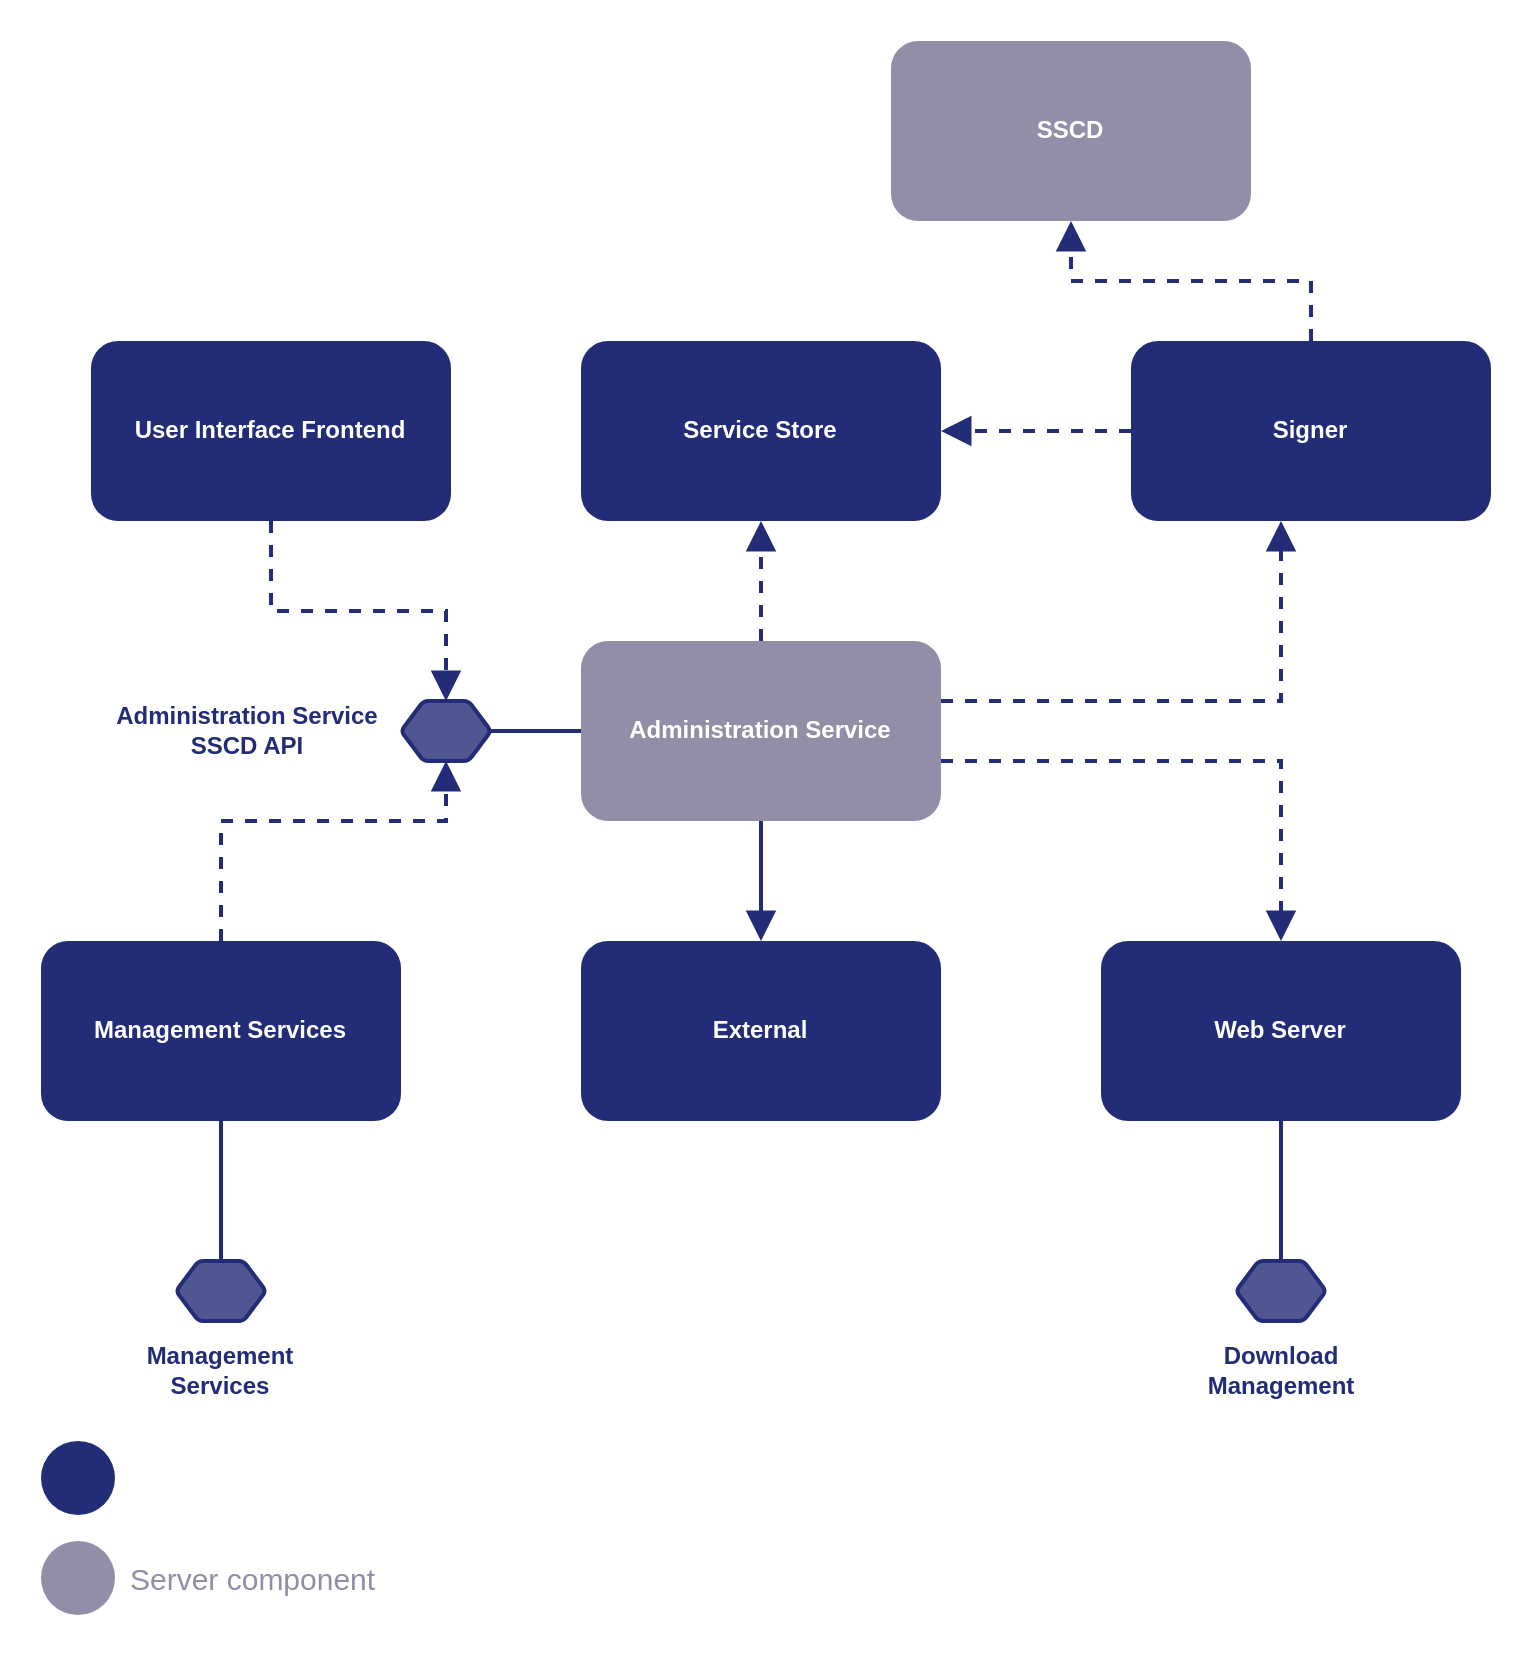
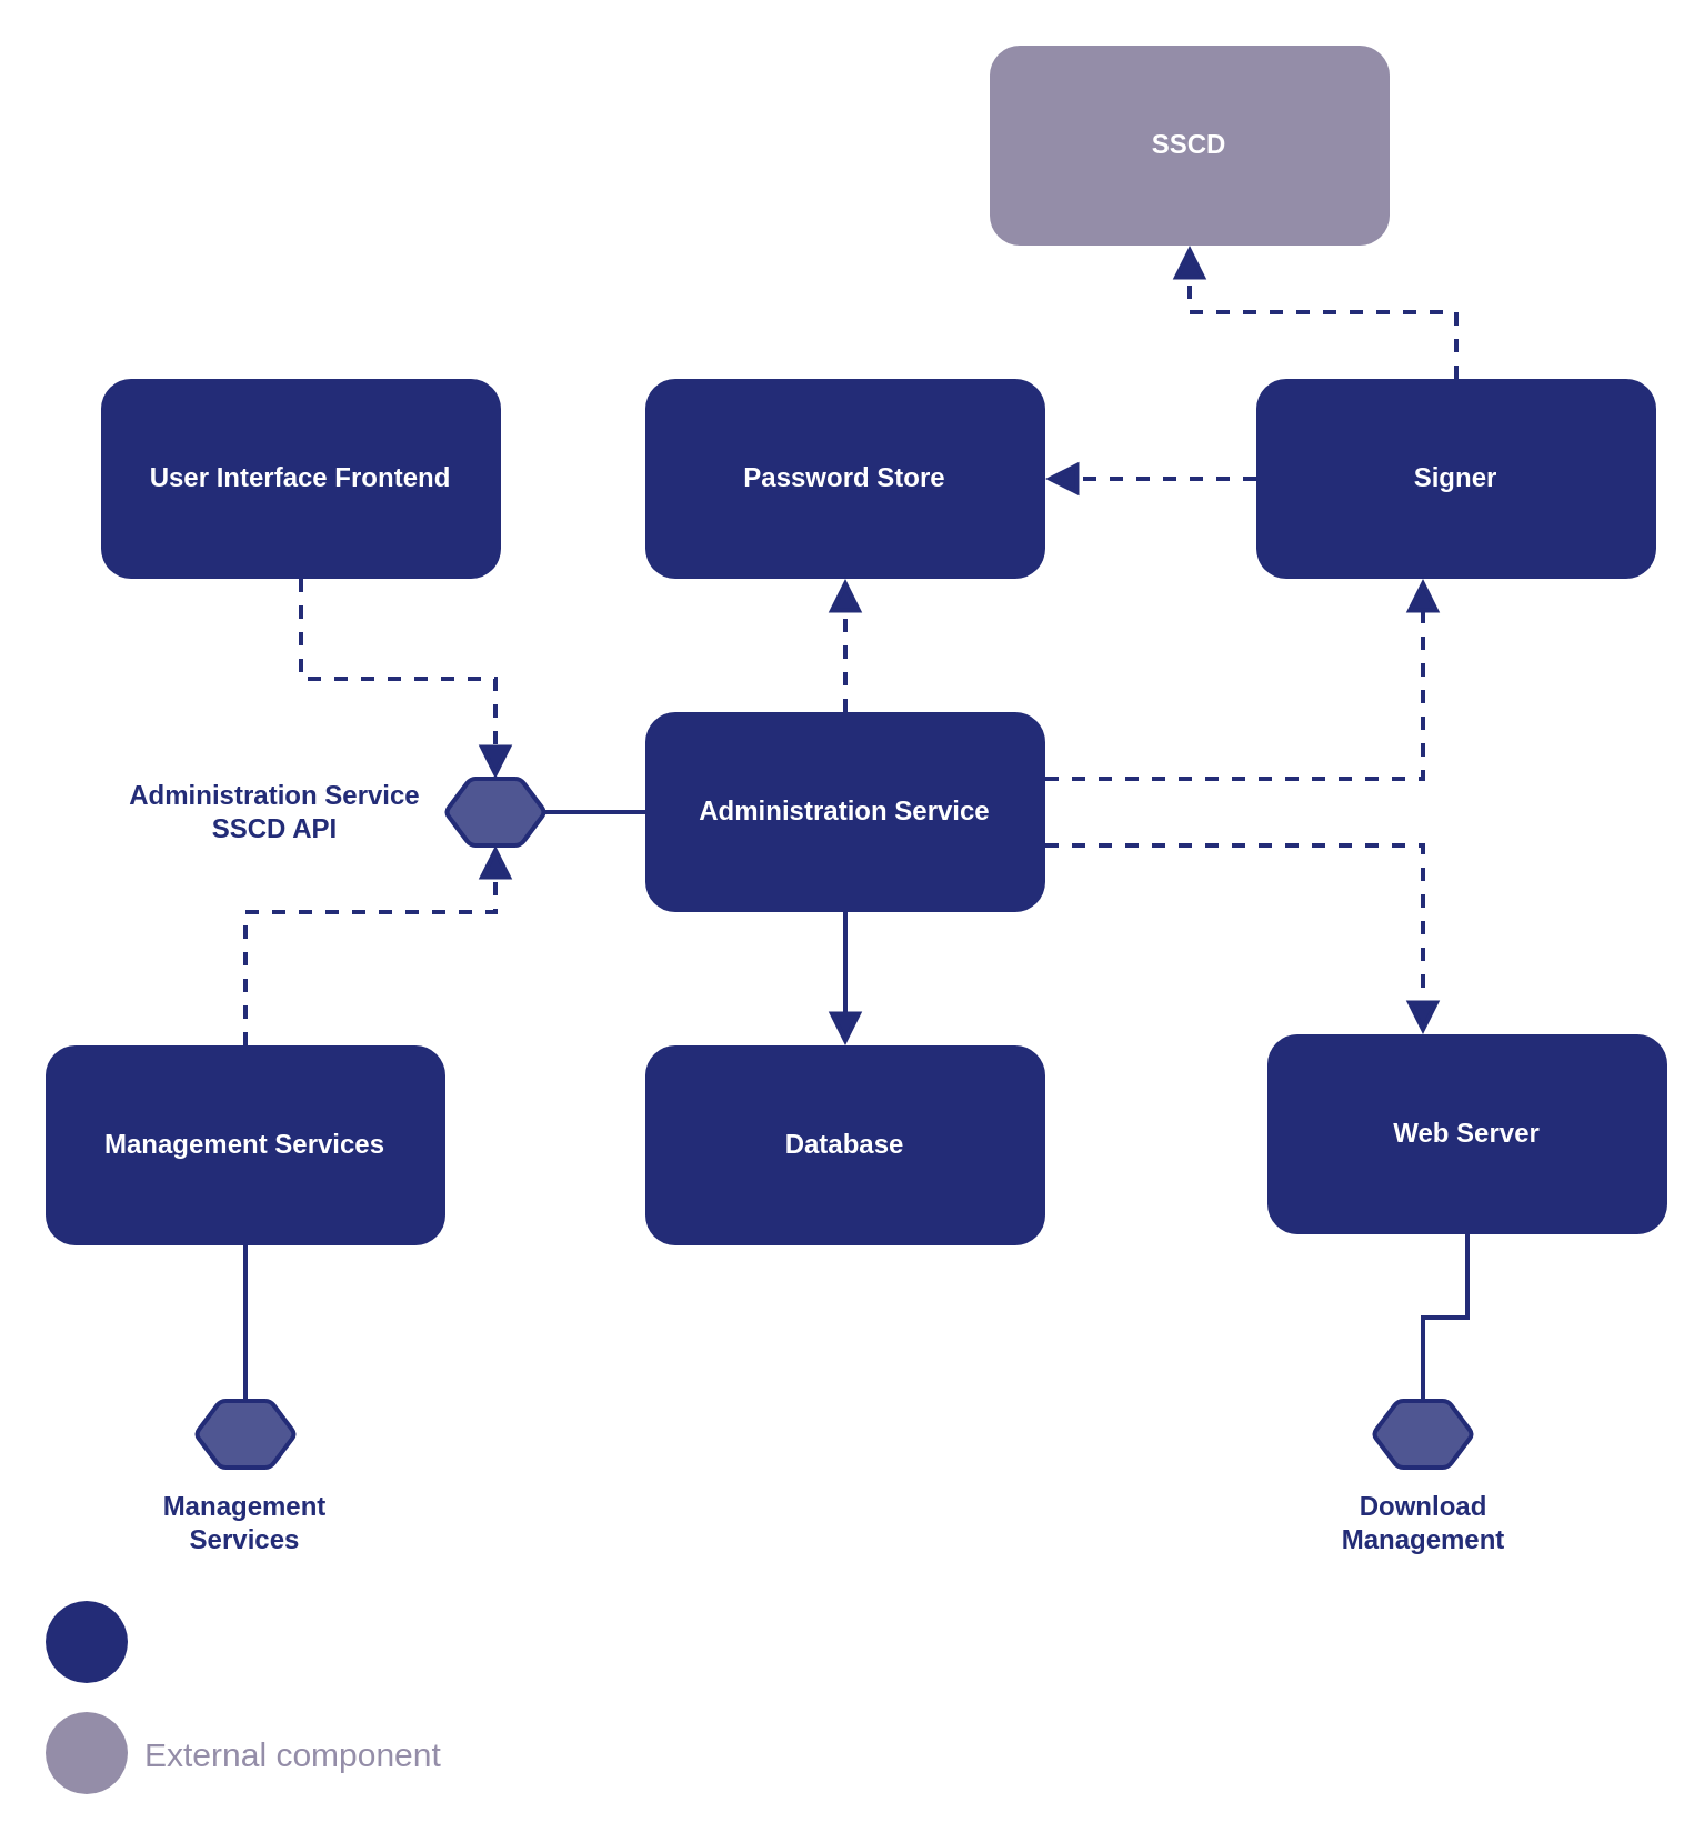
  <mxCell id="0" />
  <mxCell id="1" parent="0" />
  <mxCell id="2" style="edgeStyle=orthogonalEdgeStyle;shape=connector;rounded=0;orthogonalLoop=1;jettySize=auto;html=1;entryX=0.5;entryY=1;entryDx=0;entryDy=0;dashed=1;labelBackgroundColor=default;strokeColor=#232c77;strokeWidth=2;fontFamily=Helvetica;fontSize=12;fontColor=default;endArrow=block;endFill=1;startSize=10;endSize=10;" parent="1" source="3" target="20" edge="1"><mxGeometry relative="1" as="geometry"><Array as="points"><mxPoint x="110" y="410" /><mxPoint x="223" y="410" /></Array></mxGeometry></mxCell>
  <mxCell id="3" value="&lt;b&gt;Management Services&lt;/b&gt;" style="rounded=1;whiteSpace=wrap;html=1;dashed=1;strokeColor=none;strokeWidth=2;fontColor=#FFFFFF;fillColor=#232c77;" parent="1" vertex="1"><mxGeometry x="20" y="470" width="180" height="90" as="geometry" /></mxCell>
- <mxCell id="4" value="&lt;b&gt;External&lt;/b&gt;" style="rounded=1;whiteSpace=wrap;html=1;dashed=1;strokeColor=none;strokeWidth=2;fontColor=#FFFFFF;fillColor=#232c77;" parent="1" vertex="1"><mxGeometry x="290" y="470" width="180" height="90" as="geometry" /></mxCell>
- <mxCell id="5" value="&lt;b&gt;Web Server&lt;/b&gt;" style="rounded=1;whiteSpace=wrap;html=1;dashed=1;strokeColor=none;strokeWidth=2;fontColor=#FFFFFF;fillColor=#232c77;" parent="1" vertex="1"><mxGeometry x="550" y="470" width="180" height="90" as="geometry" /></mxCell>
+ <mxCell id="4" value="&lt;b&gt;Database&lt;/b&gt;" style="rounded=1;whiteSpace=wrap;html=1;dashed=1;strokeColor=none;strokeWidth=2;fontColor=#FFFFFF;fillColor=#232c77;" parent="1" vertex="1"><mxGeometry x="290" y="470" width="180" height="90" as="geometry" /></mxCell>
+ <mxCell id="5" value="&lt;b&gt;Web Server&lt;/b&gt;" style="rounded=1;whiteSpace=wrap;html=1;dashed=1;strokeColor=none;strokeWidth=2;fontColor=#FFFFFF;fillColor=#232c77;" parent="1" vertex="1"><mxGeometry x="570" y="465" width="180" height="90" as="geometry" /></mxCell>
  <mxCell id="6" value="&lt;b&gt;SSCD&lt;/b&gt;" style="rounded=1;whiteSpace=wrap;html=1;dashed=1;strokeColor=none;strokeWidth=2;fontColor=#FFFFFF;fillColor=#948DA8;" parent="1" vertex="1"><mxGeometry x="445" y="20" width="180" height="90" as="geometry" /></mxCell>
  <mxCell id="7" style="edgeStyle=orthogonalEdgeStyle;shape=connector;rounded=0;orthogonalLoop=1;jettySize=auto;html=1;dashed=1;labelBackgroundColor=default;strokeColor=#232c77;strokeWidth=2;fontFamily=Helvetica;fontSize=12;fontColor=default;endArrow=block;endFill=1;startSize=10;endSize=10;" parent="1" source="9" target="10" edge="1"><mxGeometry relative="1" as="geometry" /></mxCell>
  <mxCell id="8" style="edgeStyle=orthogonalEdgeStyle;shape=connector;rounded=0;orthogonalLoop=1;jettySize=auto;html=1;dashed=1;labelBackgroundColor=default;strokeColor=#232c77;strokeWidth=2;fontFamily=Helvetica;fontSize=12;fontColor=default;endArrow=block;endFill=1;startSize=10;endSize=10;" parent="1" source="9" target="6" edge="1"><mxGeometry relative="1" as="geometry" /></mxCell>
  <mxCell id="9" value="&lt;b&gt;Signer&lt;/b&gt;" style="rounded=1;whiteSpace=wrap;html=1;dashed=1;strokeColor=none;strokeWidth=2;fontColor=#FFFFFF;fillColor=#232c77;" parent="1" vertex="1"><mxGeometry x="565" y="170" width="180" height="90" as="geometry" /></mxCell>
- <mxCell id="10" value="&lt;b&gt;Service Store&lt;/b&gt;" style="rounded=1;whiteSpace=wrap;html=1;dashed=1;strokeColor=none;strokeWidth=2;fontColor=#FFFFFF;fillColor=#232c77;" parent="1" vertex="1"><mxGeometry x="290" y="170" width="180" height="90" as="geometry" /></mxCell>
+ <mxCell id="10" value="&lt;b&gt;Password Store&lt;/b&gt;" style="rounded=1;whiteSpace=wrap;html=1;dashed=1;strokeColor=none;strokeWidth=2;fontColor=#FFFFFF;fillColor=#232c77;" parent="1" vertex="1"><mxGeometry x="290" y="170" width="180" height="90" as="geometry" /></mxCell>
  <mxCell id="11" style="edgeStyle=orthogonalEdgeStyle;shape=connector;rounded=0;orthogonalLoop=1;jettySize=auto;html=1;entryX=0.5;entryY=0;entryDx=0;entryDy=0;dashed=1;labelBackgroundColor=default;strokeColor=#232c77;strokeWidth=2;fontFamily=Helvetica;fontSize=12;fontColor=default;endArrow=block;endFill=1;startSize=10;endSize=10;exitX=0.5;exitY=1;exitDx=0;exitDy=0;" parent="1" source="12" target="20" edge="1"><mxGeometry relative="1" as="geometry" /></mxCell>
  <mxCell id="12" value="&lt;b&gt;User Interface Frontend&lt;/b&gt;" style="rounded=1;whiteSpace=wrap;html=1;dashed=1;strokeColor=none;strokeWidth=2;fontColor=#FFFFFF;fillColor=#232c77;" parent="1" vertex="1"><mxGeometry x="45" y="170" width="180" height="90" as="geometry" /></mxCell>
  <mxCell id="13" style="edgeStyle=orthogonalEdgeStyle;rounded=0;orthogonalLoop=1;jettySize=auto;html=1;entryX=0.5;entryY=0;entryDx=0;entryDy=0;fontSize=12;startSize=10;endSize=10;strokeColor=#232c77;dashed=0;strokeWidth=2;endArrow=block;endFill=1;" parent="1" source="17" target="4" edge="1"><mxGeometry relative="1" as="geometry" /></mxCell>
  <mxCell id="14" style="edgeStyle=orthogonalEdgeStyle;shape=connector;rounded=0;orthogonalLoop=1;jettySize=auto;html=1;exitX=0.5;exitY=0;exitDx=0;exitDy=0;entryX=0.5;entryY=1;entryDx=0;entryDy=0;dashed=1;labelBackgroundColor=default;strokeColor=#232c77;strokeWidth=2;fontFamily=Helvetica;fontSize=12;fontColor=default;endArrow=block;endFill=1;startSize=10;endSize=10;" parent="1" source="17" target="10" edge="1"><mxGeometry relative="1" as="geometry" /></mxCell>
  <mxCell id="15" style="edgeStyle=orthogonalEdgeStyle;shape=connector;rounded=0;orthogonalLoop=1;jettySize=auto;html=1;dashed=1;labelBackgroundColor=default;strokeColor=#232c77;strokeWidth=2;fontFamily=Helvetica;fontSize=12;fontColor=default;endArrow=block;endFill=1;startSize=10;endSize=10;" parent="1" source="17" target="5" edge="1"><mxGeometry relative="1" as="geometry"><Array as="points"><mxPoint x="640" y="380" /></Array></mxGeometry></mxCell>
  <mxCell id="16" style="edgeStyle=orthogonalEdgeStyle;shape=connector;rounded=0;orthogonalLoop=1;jettySize=auto;html=1;dashed=1;labelBackgroundColor=default;strokeColor=#232c77;strokeWidth=2;fontFamily=Helvetica;fontSize=12;fontColor=default;endArrow=block;endFill=1;startSize=10;endSize=10;" parent="1" source="17" target="9" edge="1"><mxGeometry relative="1" as="geometry"><Array as="points"><mxPoint x="640" y="350" /></Array></mxGeometry></mxCell>
- <mxCell id="17" value="&lt;b&gt;Administration Service&lt;/b&gt;" style="rounded=1;whiteSpace=wrap;html=1;dashed=1;strokeColor=none;strokeWidth=2;fontColor=#FFFFFF;fillColor=#948da8;" parent="1" vertex="1"><mxGeometry x="290" y="320" width="180" height="90" as="geometry" /></mxCell>
+ <mxCell id="17" value="&lt;b&gt;Administration Service&lt;/b&gt;" style="rounded=1;whiteSpace=wrap;html=1;dashed=1;strokeColor=none;strokeWidth=2;fontColor=#FFFFFF;fillColor=#232c77;" parent="1" vertex="1"><mxGeometry x="290" y="320" width="180" height="90" as="geometry" /></mxCell>
  <mxCell id="18" style="edgeStyle=orthogonalEdgeStyle;shape=connector;rounded=0;orthogonalLoop=1;jettySize=auto;html=1;labelBackgroundColor=default;strokeColor=#232c77;strokeWidth=2;fontFamily=Helvetica;fontSize=12;fontColor=default;endArrow=none;endFill=0;startSize=10;endSize=10;" parent="1" source="20" edge="1"><mxGeometry relative="1" as="geometry"><mxPoint x="290" y="365" as="targetPoint" /><Array as="points"><mxPoint x="290" y="365" /></Array></mxGeometry></mxCell>
  <mxCell id="19" value="" style="edgeStyle=none;curved=1;rounded=0;orthogonalLoop=1;jettySize=auto;html=1;fontSize=12;startSize=8;endSize=8;" edge="1" parent="1" source="20" target="30"><mxGeometry relative="1" as="geometry" /></mxCell>
  <mxCell id="20" value="" style="shape=hexagon;perimeter=hexagonPerimeter2;whiteSpace=wrap;html=1;rounded=1;shadow=0;strokeColor=#232c77;strokeWidth=2;fillColor=#4f5692;fontSize=15;fontColor=#FFFFFF;arcSize=5;" parent="1" vertex="1"><mxGeometry x="200" y="350" width="45" height="30" as="geometry" /></mxCell>
  <mxCell id="21" style="edgeStyle=orthogonalEdgeStyle;shape=connector;rounded=0;orthogonalLoop=1;jettySize=auto;html=1;labelBackgroundColor=default;strokeColor=#232c77;strokeWidth=2;fontFamily=Helvetica;fontSize=12;fontColor=default;endArrow=none;endFill=0;startSize=10;endSize=10;" parent="1" source="22" target="3" edge="1"><mxGeometry relative="1" as="geometry" /></mxCell>
  <mxCell id="22" value="" style="shape=hexagon;perimeter=hexagonPerimeter2;whiteSpace=wrap;html=1;rounded=1;shadow=0;strokeColor=#232c77;strokeWidth=2;fillColor=#4f5692;fontSize=15;fontColor=#FFFFFF;arcSize=5;" parent="1" vertex="1"><mxGeometry x="87.5" y="630" width="45" height="30" as="geometry" /></mxCell>
  <mxCell id="23" style="edgeStyle=orthogonalEdgeStyle;shape=connector;rounded=0;orthogonalLoop=1;jettySize=auto;html=1;labelBackgroundColor=default;strokeColor=#232c77;strokeWidth=2;fontFamily=Helvetica;fontSize=12;fontColor=default;endArrow=none;endFill=0;startSize=10;endSize=10;" parent="1" source="24" target="5" edge="1"><mxGeometry relative="1" as="geometry" /></mxCell>
  <mxCell id="24" value="" style="shape=hexagon;perimeter=hexagonPerimeter2;whiteSpace=wrap;html=1;rounded=1;shadow=0;strokeColor=#232c77;strokeWidth=2;fillColor=#4f5692;fontSize=15;fontColor=#FFFFFF;arcSize=5;" parent="1" vertex="1"><mxGeometry x="617.5" y="630" width="45" height="30" as="geometry" /></mxCell>
  <mxCell id="25" value="Download&lt;br&gt;Management" style="text;html=1;align=center;verticalAlign=middle;resizable=0;points=[];autosize=1;strokeColor=none;fillColor=none;fontSize=12;fontFamily=Helvetica;fontColor=#232c77;rounded=0;fontStyle=1;" parent="1" vertex="1"><mxGeometry x="580" y="660" width="120" height="50" as="geometry" /></mxCell>
  <mxCell id="26" value="Management&lt;br&gt;Services" style="text;html=1;strokeColor=none;fillColor=none;align=center;verticalAlign=middle;whiteSpace=wrap;rounded=0;fontColor=#232c77;fontStyle=1" parent="1" vertex="1"><mxGeometry x="50" y="660" width="120" height="50" as="geometry" /></mxCell>
  <mxCell id="27" value="" style="ellipse;whiteSpace=wrap;html=1;aspect=fixed;rounded=1;shadow=0;strokeColor=none;strokeWidth=2;fillColor=#232c77;fontSize=15;fontColor=#00C8E6;" vertex="1" parent="1"><mxGeometry x="20" y="720" width="37" height="37" as="geometry" /></mxCell>
  <mxCell id="28" value="" style="ellipse;whiteSpace=wrap;html=1;aspect=fixed;rounded=1;shadow=0;strokeColor=none;strokeWidth=2;fontSize=15;fontColor=#00C8E6;fillColor=#948DA8;" vertex="1" parent="1"><mxGeometry x="20" y="770" width="37" height="37" as="geometry" /></mxCell>
- <mxCell id="29" value="&lt;font color=&quot;#948da8&quot;&gt;Server component&lt;/font&gt;" style="text;html=1;align=left;verticalAlign=middle;resizable=0;points=[];autosize=1;fontSize=15;fontColor=#00C8E6;" vertex="1" parent="1"><mxGeometry x="63" y="778.5" width="150" height="20" as="geometry" /></mxCell>
+ <mxCell id="29" value="&lt;font color=&quot;#948da8&quot;&gt;External component&lt;/font&gt;" style="text;html=1;align=left;verticalAlign=middle;resizable=0;points=[];autosize=1;fontSize=15;fontColor=#00C8E6;" vertex="1" parent="1"><mxGeometry x="63" y="778.5" width="150" height="20" as="geometry" /></mxCell>
  <mxCell id="30" value="Administration Service&lt;br&gt;SSCD API" style="text;html=1;align=center;verticalAlign=middle;resizable=0;points=[];autosize=1;strokeColor=none;fillColor=none;fontSize=12;fontColor=#232c77;rounded=0;fontStyle=1;" vertex="1" parent="1"><mxGeometry x="33" y="340" width="180" height="50" as="geometry" /></mxCell>
